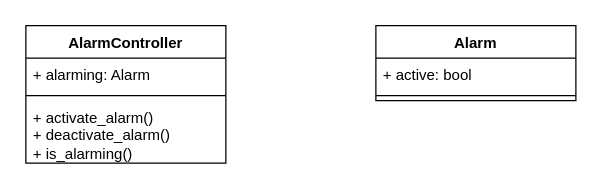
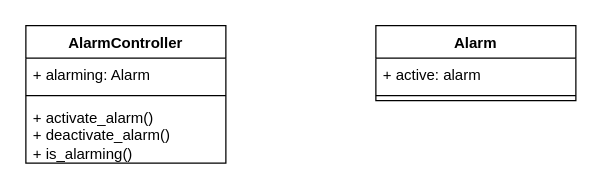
  <mxCell id="0" />
  <mxCell id="1" parent="0" />
  <mxCell id="2" value="Alarm" style="swimlane;fontStyle=1;align=center;verticalAlign=top;childLayout=stackLayout;horizontal=1;startSize=26;horizontalStack=0;resizeParent=1;resizeParentMax=0;resizeLast=0;collapsible=1;marginBottom=0;whiteSpace=wrap;html=1;" parent="1" vertex="1"><mxGeometry x="300" y="20" width="160" height="60" as="geometry" /></mxCell>
- <mxCell id="3" value="+ active: bool" style="text;strokeColor=none;fillColor=none;align=left;verticalAlign=top;spacingLeft=4;spacingRight=4;overflow=hidden;rotatable=0;points=[[0,0.5],[1,0.5]];portConstraint=eastwest;whiteSpace=wrap;html=1;" parent="2" vertex="1"><mxGeometry y="26" width="160" height="26" as="geometry" /></mxCell>
+ <mxCell id="3" value="+ active: alarm" style="text;strokeColor=none;fillColor=none;align=left;verticalAlign=top;spacingLeft=4;spacingRight=4;overflow=hidden;rotatable=0;points=[[0,0.5],[1,0.5]];portConstraint=eastwest;whiteSpace=wrap;html=1;" parent="2" vertex="1"><mxGeometry y="26" width="160" height="26" as="geometry" /></mxCell>
  <mxCell id="4" value="" style="line;strokeWidth=1;fillColor=none;align=left;verticalAlign=middle;spacingTop=-1;spacingLeft=3;spacingRight=3;rotatable=0;labelPosition=right;points=[];portConstraint=eastwest;strokeColor=inherit;" parent="2" vertex="1"><mxGeometry y="52" width="160" height="8" as="geometry" /></mxCell>
  <mxCell id="5" value="AlarmController" style="swimlane;fontStyle=1;align=center;verticalAlign=top;childLayout=stackLayout;horizontal=1;startSize=26;horizontalStack=0;resizeParent=1;resizeParentMax=0;resizeLast=0;collapsible=1;marginBottom=0;whiteSpace=wrap;html=1;" vertex="1" parent="1"><mxGeometry x="20" y="20" width="160" height="110" as="geometry" /></mxCell>
  <mxCell id="6" value="+ alarming: Alarm" style="text;strokeColor=none;fillColor=none;align=left;verticalAlign=top;spacingLeft=4;spacingRight=4;overflow=hidden;rotatable=0;points=[[0,0.5],[1,0.5]];portConstraint=eastwest;whiteSpace=wrap;html=1;" vertex="1" parent="5"><mxGeometry y="26" width="160" height="26" as="geometry" /></mxCell>
  <mxCell id="7" value="" style="line;strokeWidth=1;fillColor=none;align=left;verticalAlign=middle;spacingTop=-1;spacingLeft=3;spacingRight=3;rotatable=0;labelPosition=right;points=[];portConstraint=eastwest;strokeColor=inherit;" vertex="1" parent="5"><mxGeometry y="52" width="160" height="8" as="geometry" /></mxCell>
  <mxCell id="8" value="&lt;div&gt;+ activate_alarm()&lt;/div&gt;&lt;div&gt;+ deactivate_alarm()&lt;/div&gt;&lt;div&gt;+ is_alarming()&lt;/div&gt;" style="text;strokeColor=none;fillColor=none;align=left;verticalAlign=top;spacingLeft=4;spacingRight=4;overflow=hidden;rotatable=0;points=[[0,0.5],[1,0.5]];portConstraint=eastwest;whiteSpace=wrap;html=1;" vertex="1" parent="5"><mxGeometry y="60" width="160" height="50" as="geometry" /></mxCell>
